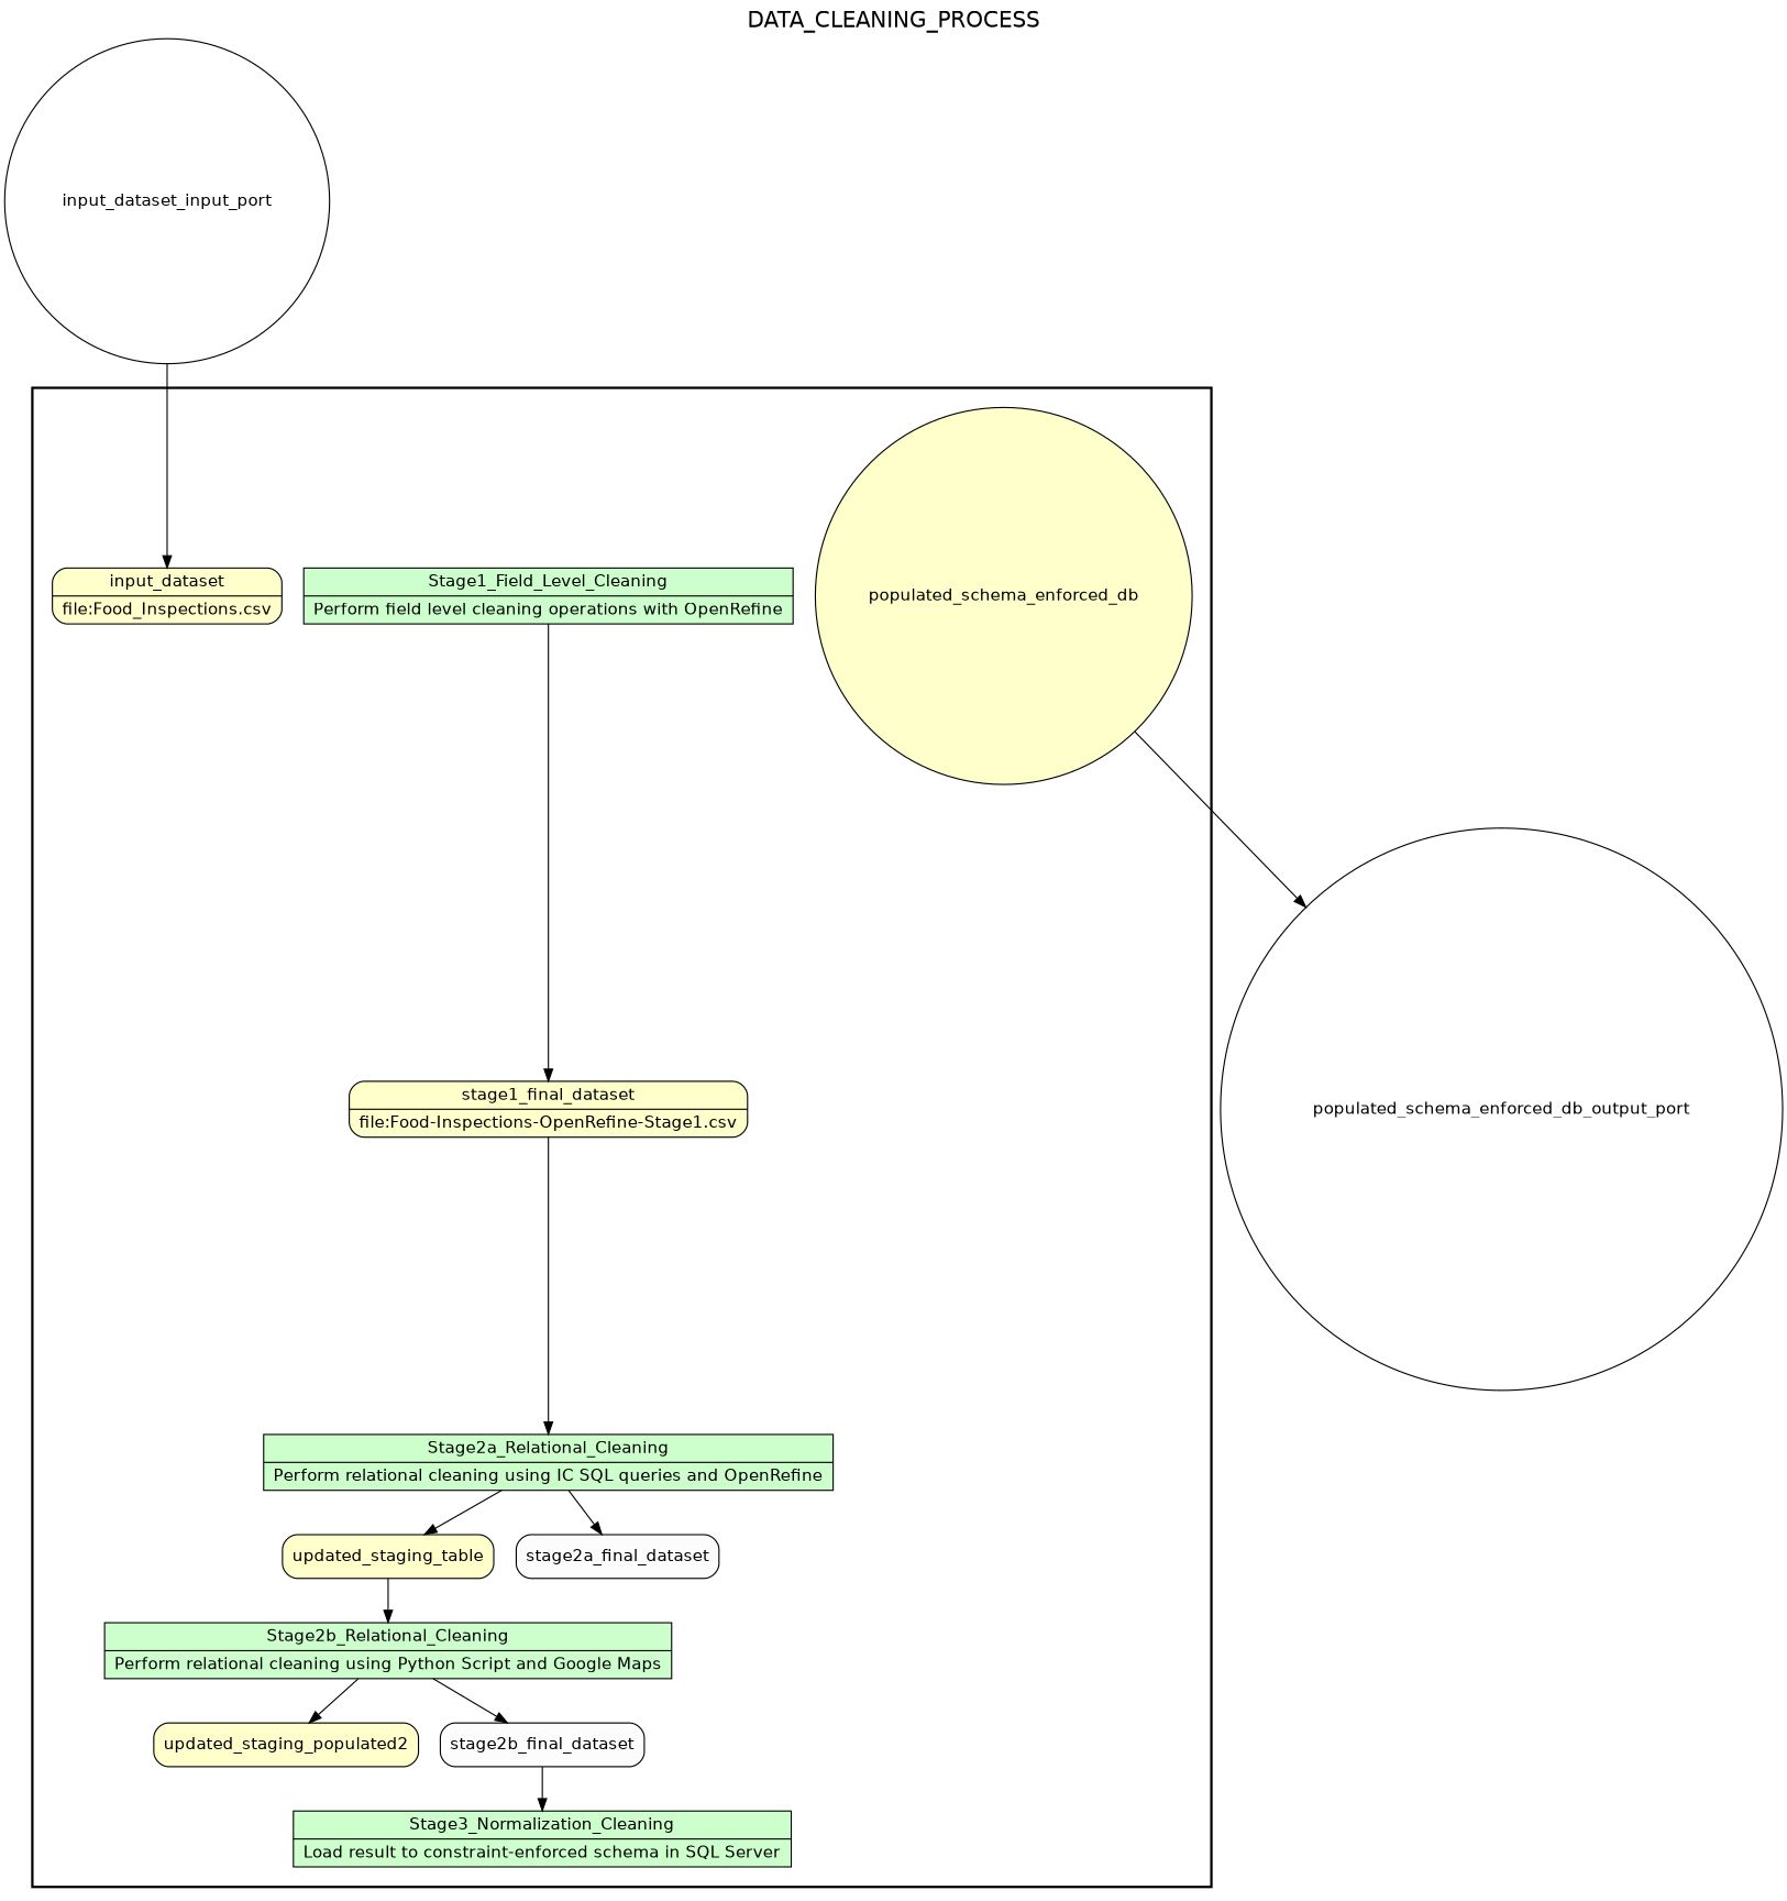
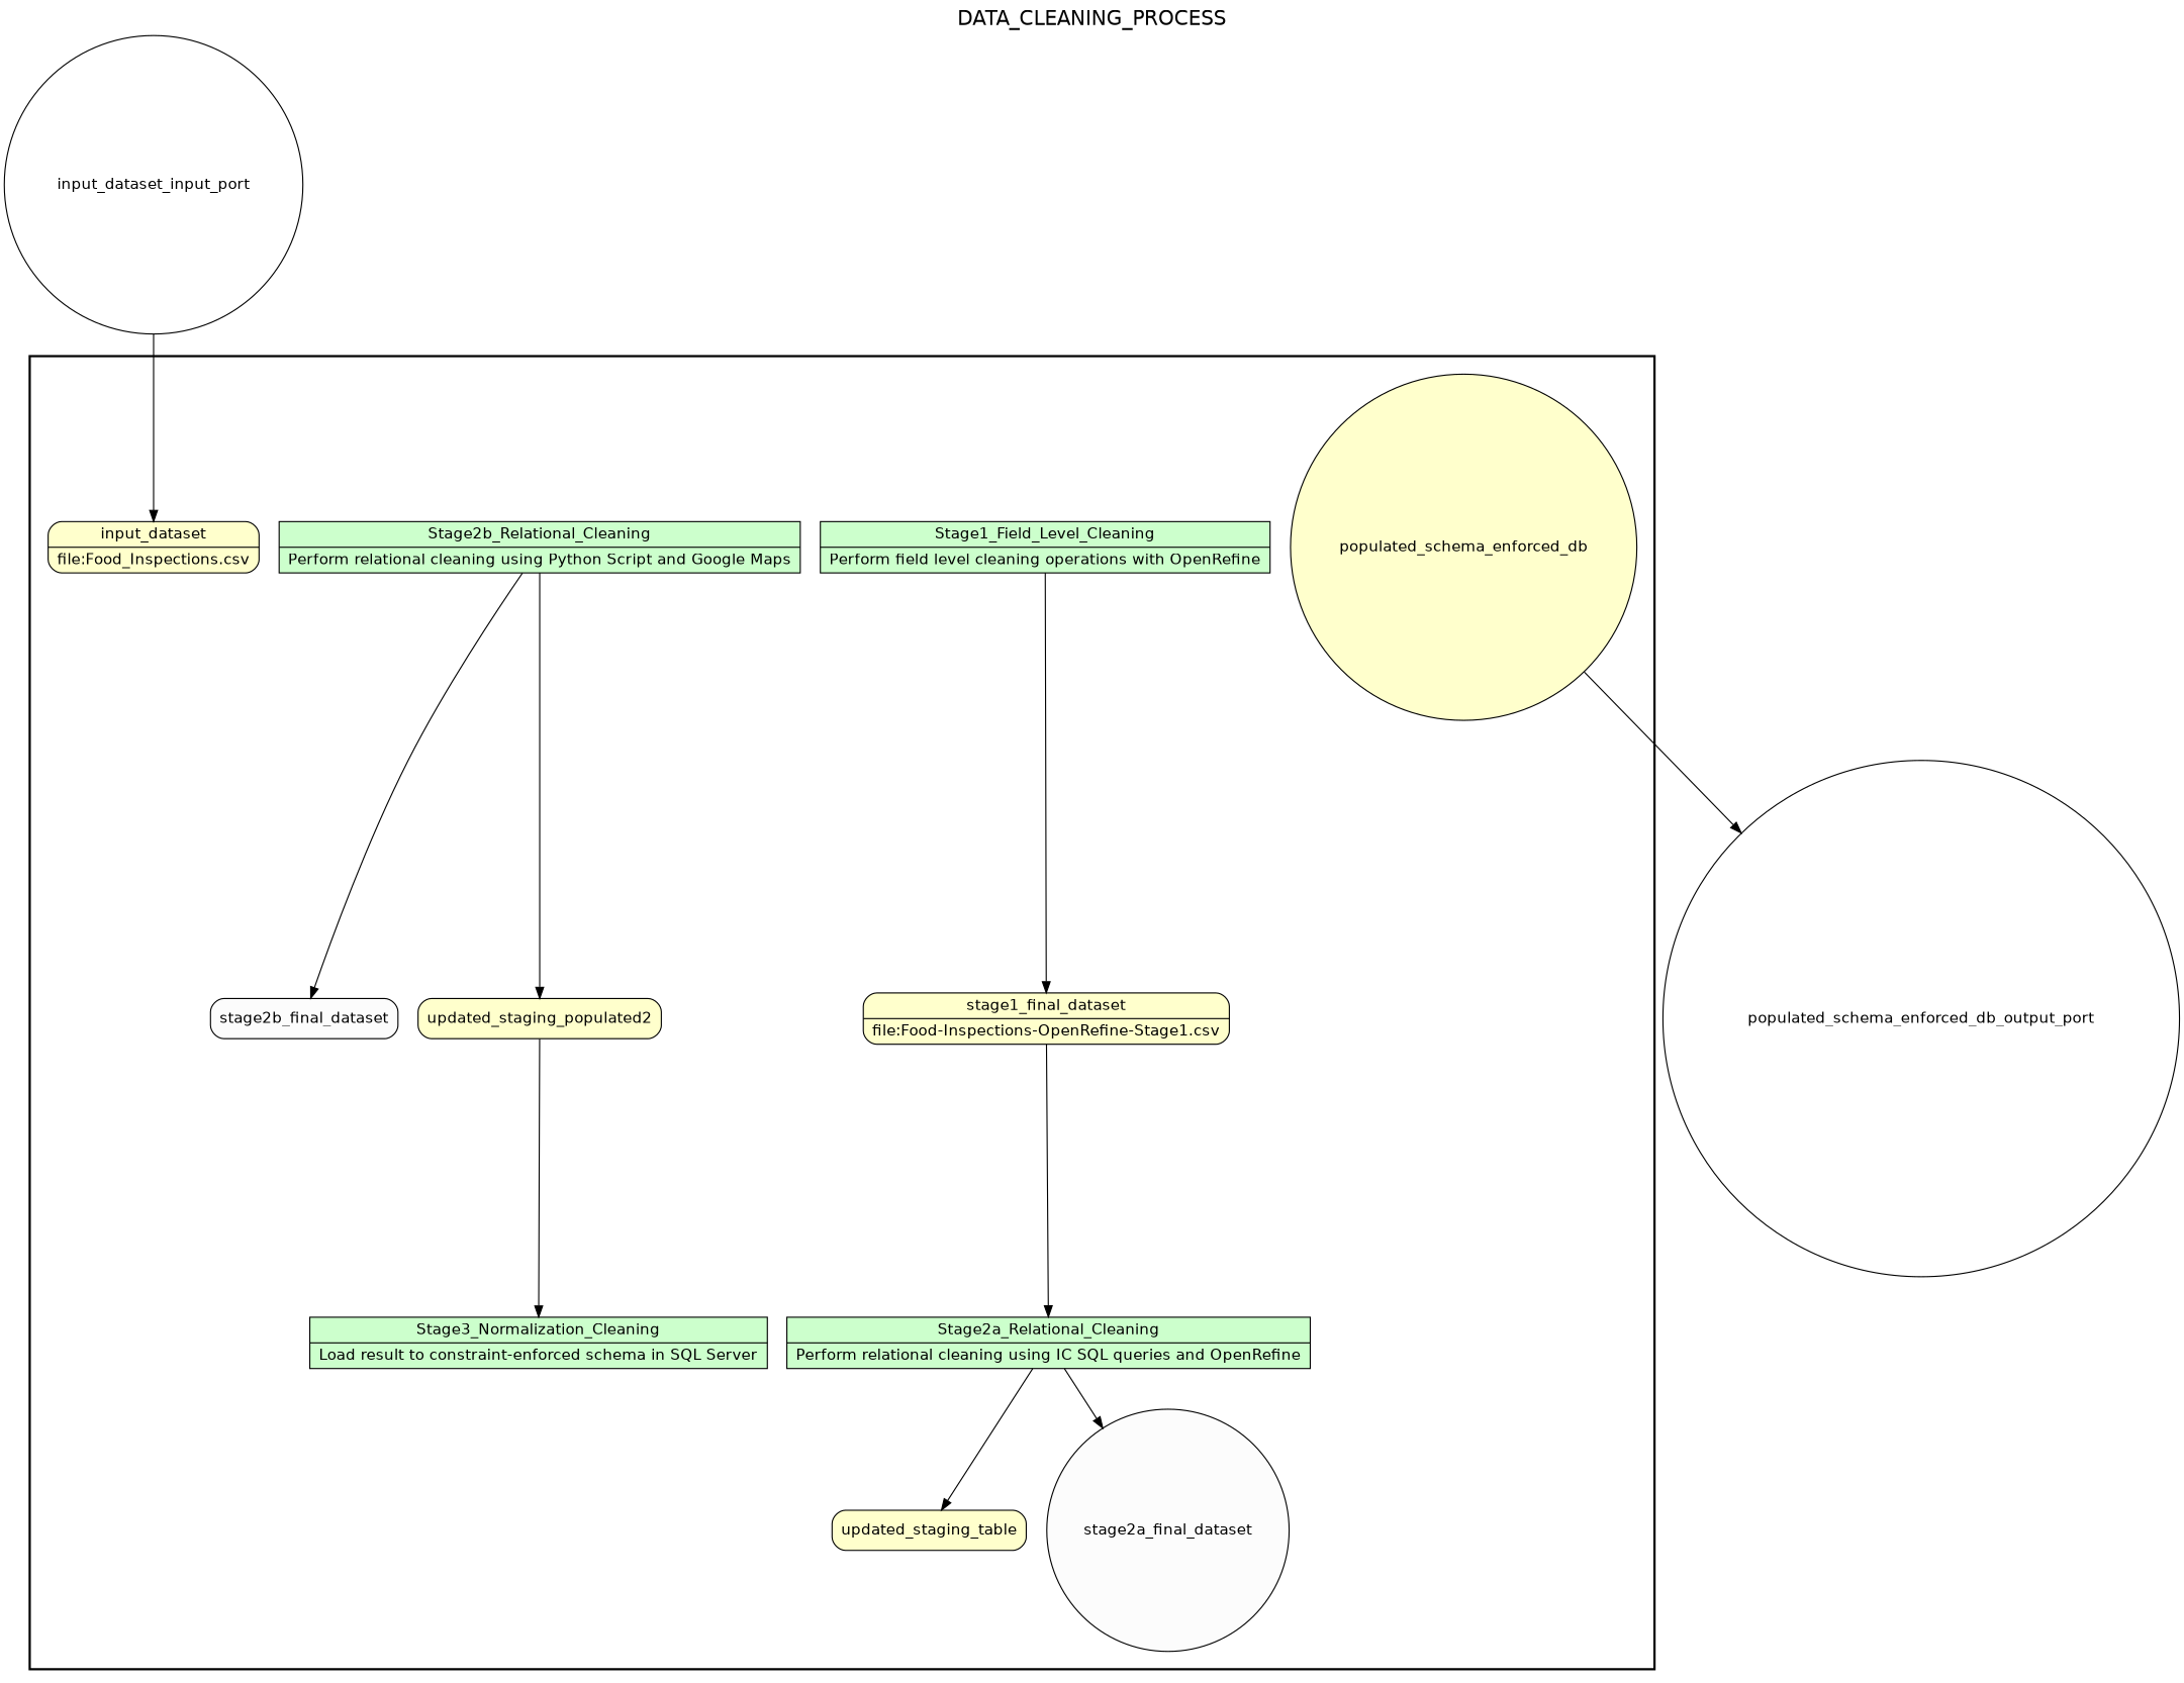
  digraph {
    fontname=Helvetica
    fontsize=18
    label=DATA_CLEANING_PROCESS
    labelloc=t
    rankdir=TB
    node [fillcolor="#FFFFCC" fontname=Helvetica peripheries=1 shape=record style="rounded,filled"]
    n1 [fillcolor="#CCFFCC" label="{<f0> Stage1_Field_Level_Cleaning |<f1> Perform field level cleaning operations with OpenRefine}" rankdir=LR style=filled]
    n2 [label="{<f0> stage1_final_dataset |<f1> file\:Food-Inspections-OpenRefine-Stage1.csv}" rankdir=LR]
    n3 [fillcolor="#CCFFCC" label="{<f0> Stage2a_Relational_Cleaning |<f1> Perform relational cleaning using IC SQL queries and OpenRefine}" rankdir=LR style=filled]
    updated_staging_table [shape=box]
-   stage2a_final_dataset [fillcolor="#FCFCFC" shape=box]
+   stage2a_final_dataset [fillcolor="#FCFCFC" shape=circle]
    n6 [fillcolor="#CCFFCC" label="{<f0> Stage2b_Relational_Cleaning |<f1> Perform relational cleaning using Python Script and Google Maps}" rankdir=LR style=filled]
    n7 [label=updated_staging_populated2 shape=box]
    stage2b_final_dataset [fillcolor="#FCFCFC" shape=box]
    n9 [fillcolor="#CCFFCC" label="{<f0> Stage3_Normalization_Cleaning |<f1> Load result to constraint-enforced schema in SQL Server}" rankdir=LR style=filled]
    populated_schema_enforced_db [shape=circle]
    n11 [label="{<f0> input_dataset |<f1> file\:Food_Inspections.csv}" rankdir=LR]
    populated_schema_enforced_db_output_port [fillcolor="#FFFFFF" shape=circle width=0.2]
    input_dataset_input_port [fillcolor="#FFFFFF" shape=circle width=0.2]
    subgraph cluster_1 {
      color=black
      label=""
      penwidth=2
      subgraph cluster_2 {
        color=black
        label=""
        penwidth=0
        n1
        n2
        n3
        updated_staging_table
        stage2a_final_dataset
        n6
        n7
        stage2b_final_dataset
        n9
        populated_schema_enforced_db
        n11
      }
    }
    n1 -> n2
    n2 -> n3
    n3 -> updated_staging_table
    n3 -> stage2a_final_dataset
-   updated_staging_table -> n6
    n6 -> n7
    n6 -> stage2b_final_dataset
-   stage2b_final_dataset -> n9
+   n7 -> n9
    populated_schema_enforced_db -> populated_schema_enforced_db_output_port
    input_dataset_input_port -> n11
  }
